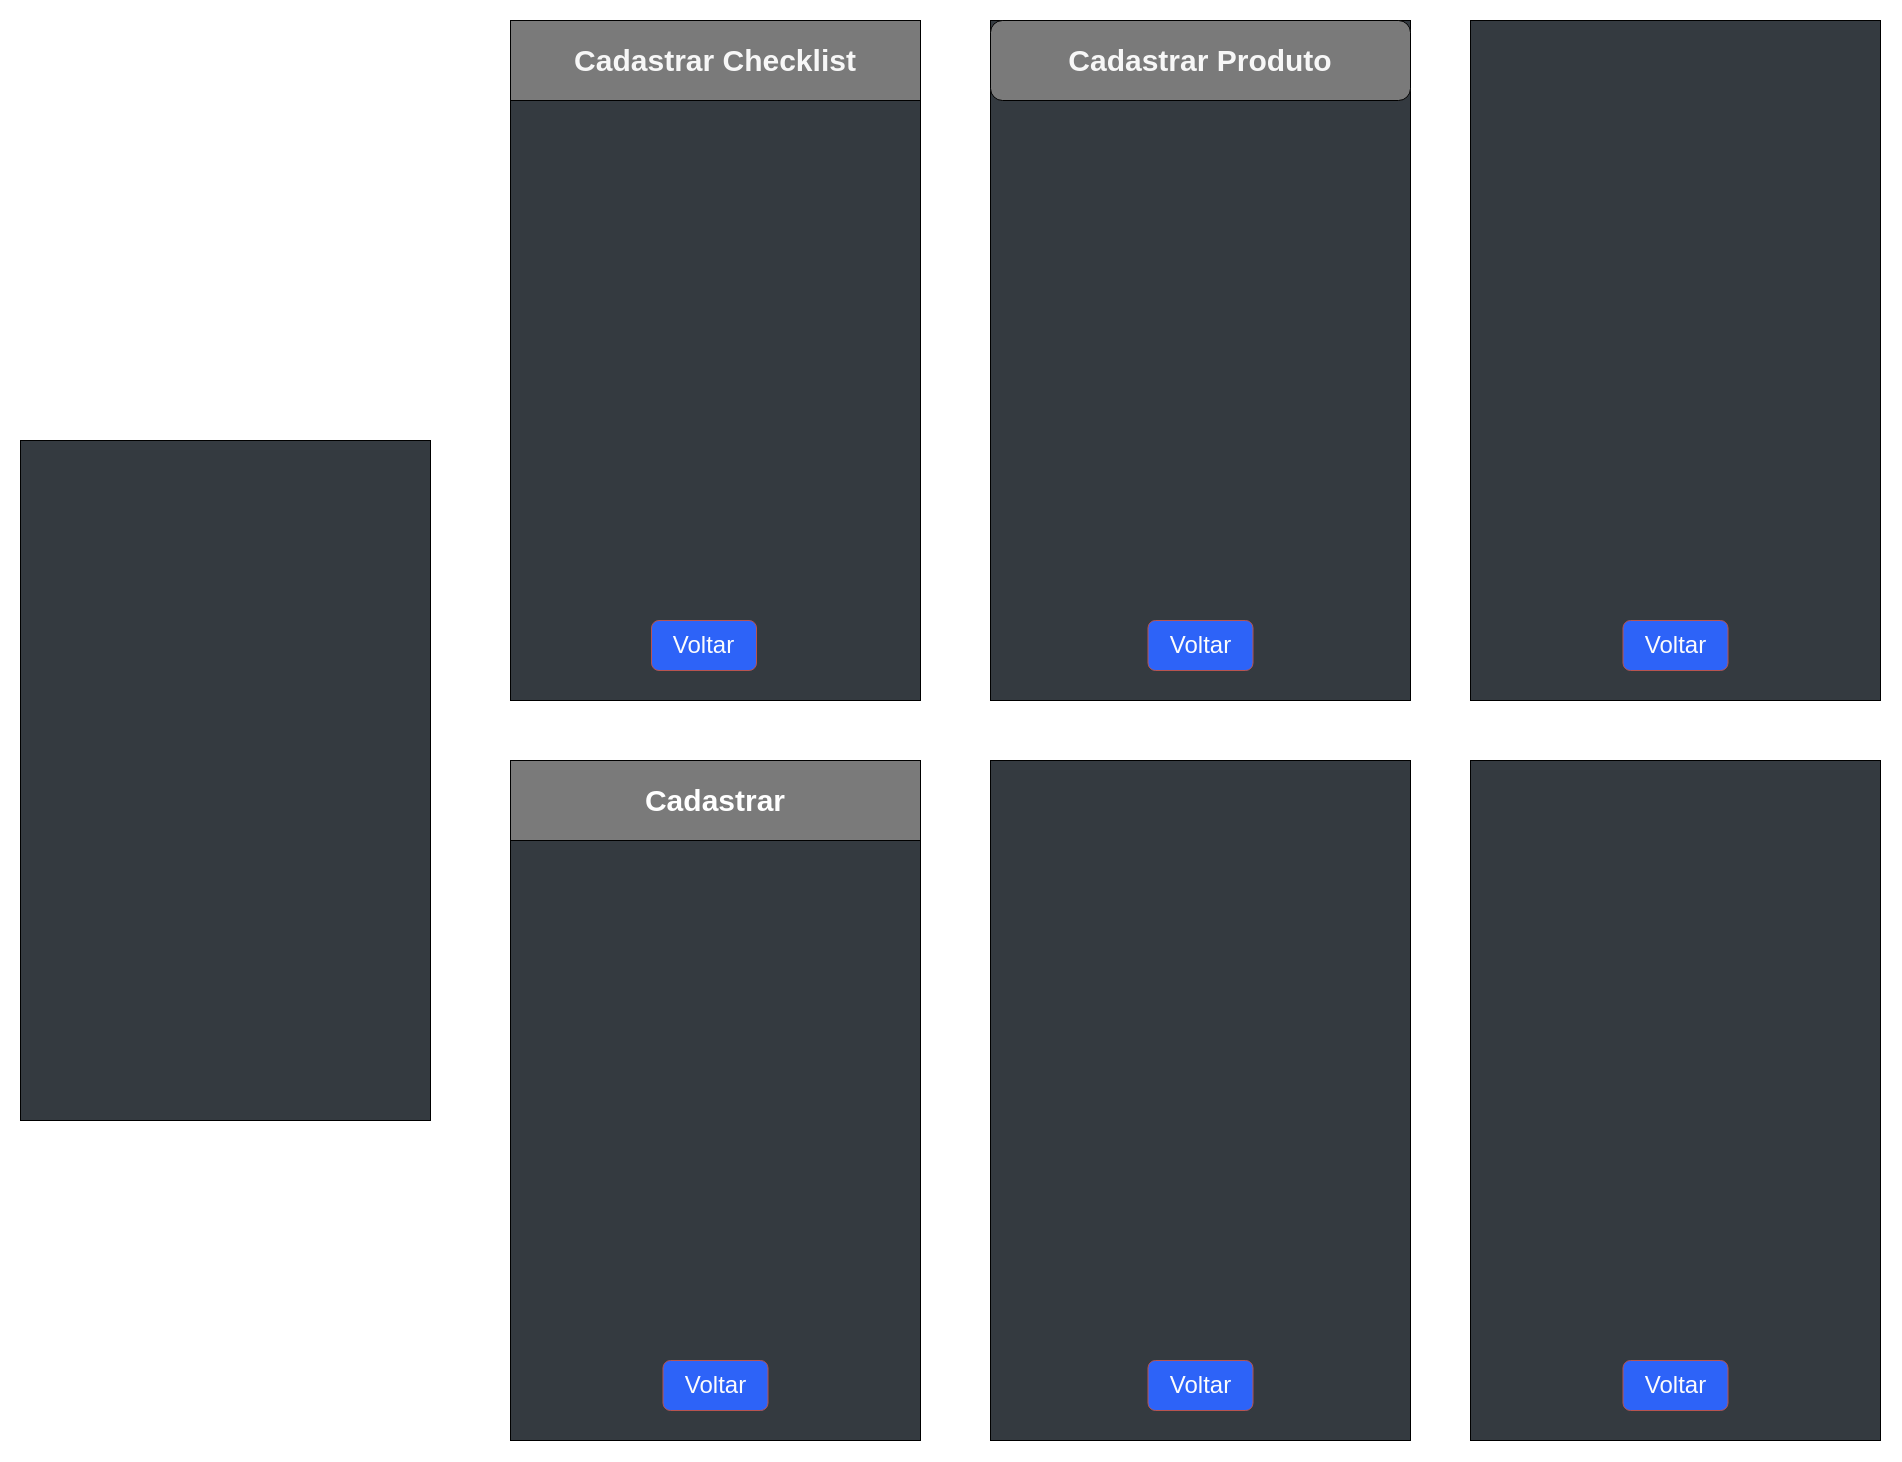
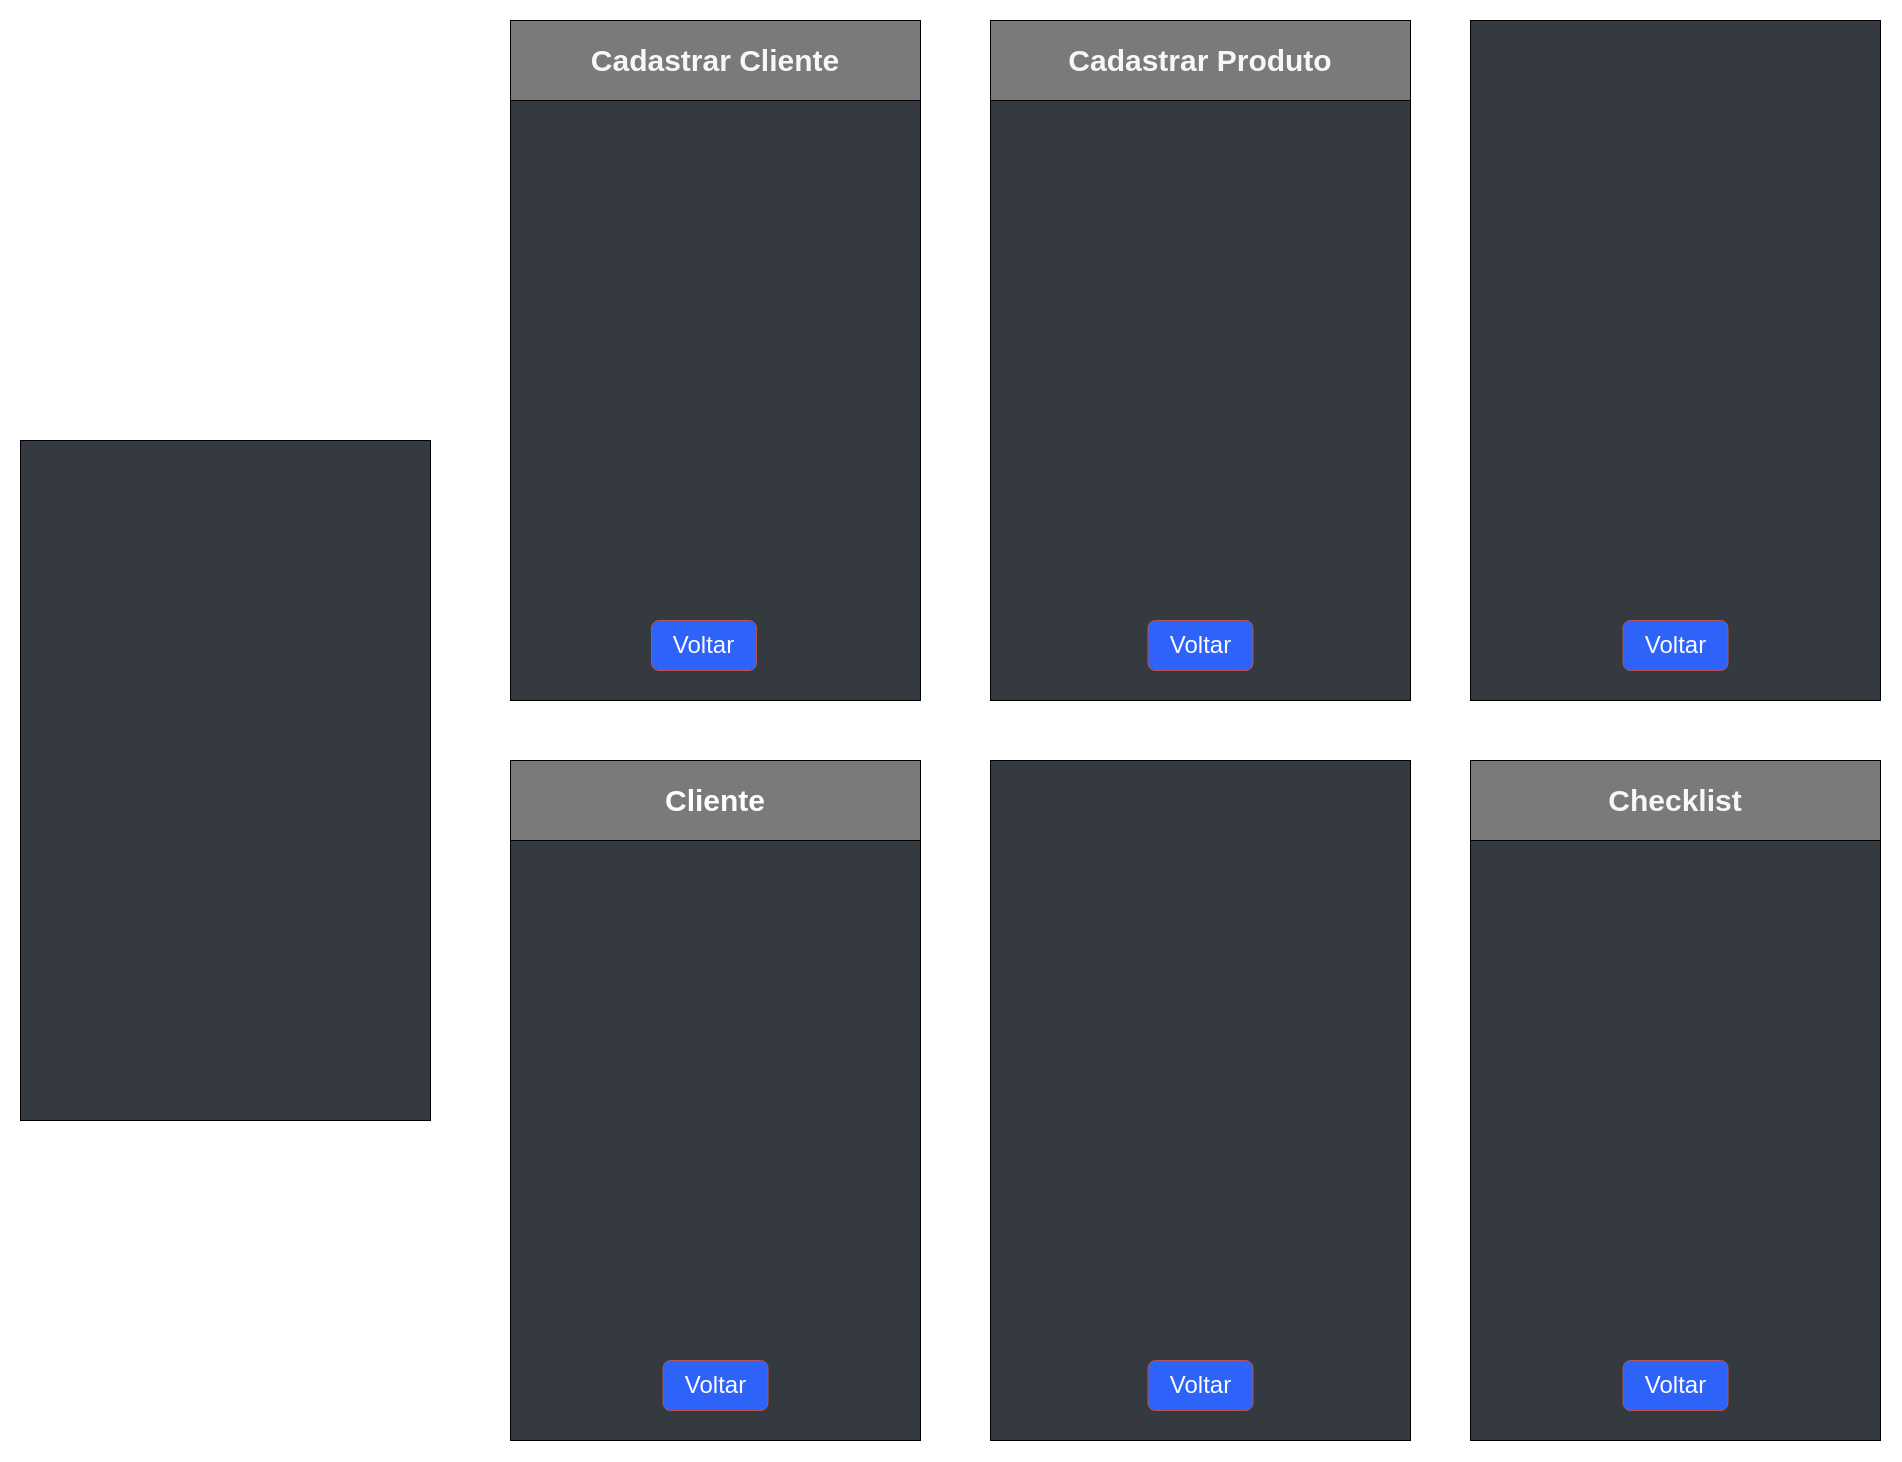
  <mxCell id="0" />
  <mxCell id="1" parent="0" />
  <mxCell id="2" value="" style="rounded=0;whiteSpace=wrap;html=1;fillColor=#343A40;" vertex="1" parent="1"><mxGeometry x="510" y="20" width="410" height="680" as="geometry" /></mxCell>
- <mxCell id="3" value="&lt;h3&gt;&lt;font color=&quot;#f7f7f7&quot; style=&quot;font-size: 30px;&quot;&gt;Cadastrar Checklist&lt;/font&gt;&lt;/h3&gt;" style="rounded=0;whiteSpace=wrap;html=1;fillColor=#7A7A7A;" vertex="1" parent="1"><mxGeometry x="510" y="20" width="410" height="80" as="geometry" /></mxCell>
+ <mxCell id="3" value="&lt;h3&gt;&lt;font color=&quot;#f7f7f7&quot; style=&quot;font-size: 30px;&quot;&gt;Cadastrar Cliente&lt;/font&gt;&lt;/h3&gt;" style="rounded=0;whiteSpace=wrap;html=1;fillColor=#7A7A7A;" vertex="1" parent="1"><mxGeometry x="510" y="20" width="410" height="80" as="geometry" /></mxCell>
  <mxCell id="4" value="" style="rounded=0;whiteSpace=wrap;html=1;fillColor=#343A40;" vertex="1" parent="1"><mxGeometry x="990" y="20" width="420" height="680" as="geometry" /></mxCell>
- <mxCell id="5" value="&lt;h3&gt;&lt;font color=&quot;#f7f7f7&quot; style=&quot;font-size: 30px;&quot;&gt;Cadastrar Produto&lt;/font&gt;&lt;/h3&gt;" style="whiteSpace=wrap;html=1;fillColor=#7A7A7A;rounded=1;" vertex="1" parent="1"><mxGeometry x="990" y="20" width="420" height="80" as="geometry" /></mxCell>
+ <mxCell id="5" value="&lt;h3&gt;&lt;font color=&quot;#f7f7f7&quot; style=&quot;font-size: 30px;&quot;&gt;Cadastrar Produto&lt;/font&gt;&lt;/h3&gt;" style="rounded=0;whiteSpace=wrap;html=1;fillColor=#7A7A7A;" vertex="1" parent="1"><mxGeometry x="990" y="20" width="420" height="80" as="geometry" /></mxCell>
  <mxCell id="6" value="" style="rounded=0;whiteSpace=wrap;html=1;fillColor=#343A40;" vertex="1" parent="1"><mxGeometry x="510" y="760" width="410" height="680" as="geometry" /></mxCell>
- <mxCell id="7" value="&lt;h3&gt;&lt;font color=&quot;#ffffff&quot; style=&quot;font-size: 30px;&quot;&gt;Cadastrar&lt;/font&gt;&lt;/h3&gt;" style="rounded=0;whiteSpace=wrap;html=1;fillColor=#7A7A7A;" vertex="1" parent="1"><mxGeometry x="510" y="760" width="410" height="80" as="geometry" /></mxCell>
+ <mxCell id="7" value="&lt;h3&gt;&lt;font color=&quot;#ffffff&quot; style=&quot;font-size: 30px;&quot;&gt;Cliente&lt;/font&gt;&lt;/h3&gt;" style="rounded=0;whiteSpace=wrap;html=1;fillColor=#7A7A7A;" vertex="1" parent="1"><mxGeometry x="510" y="760" width="410" height="80" as="geometry" /></mxCell>
  <mxCell id="8" value="" style="rounded=0;whiteSpace=wrap;html=1;fillColor=#343A40;" vertex="1" parent="1"><mxGeometry x="990" y="760" width="420" height="680" as="geometry" /></mxCell>
  <mxCell id="9" value="" style="rounded=0;whiteSpace=wrap;html=1;fillColor=#343A40;" vertex="1" parent="1"><mxGeometry x="1470" y="20" width="410" height="680" as="geometry" /></mxCell>
  <mxCell id="10" value="" style="rounded=0;whiteSpace=wrap;html=1;fillColor=#343A40;" vertex="1" parent="1"><mxGeometry x="1470" y="760" width="410" height="680" as="geometry" /></mxCell>
+ <mxCell id="11" value="&lt;h3&gt;&lt;font style=&quot;font-size: 30px;&quot; color=&quot;#f7f7f7&quot;&gt;Checklist&lt;/font&gt;&lt;/h3&gt;" style="rounded=0;whiteSpace=wrap;html=1;fillColor=#7A7A7A;" vertex="1" parent="1"><mxGeometry x="1470" y="760" width="410" height="80" as="geometry" /></mxCell>
  <mxCell id="12" value="&lt;font color=&quot;#fcfcfc&quot; style=&quot;font-size: 24px;&quot;&gt;Voltar&lt;/font&gt;" style="rounded=1;whiteSpace=wrap;html=1;fillColor=#2D63F8;strokeColor=#b85450;glass=0;shadow=0;" vertex="1" parent="1"><mxGeometry x="651" y="620" width="105" height="50" as="geometry" /></mxCell>
  <mxCell id="13" value="&lt;font color=&quot;#fcfcfc&quot; style=&quot;font-size: 24px;&quot;&gt;Voltar&lt;/font&gt;" style="rounded=1;whiteSpace=wrap;html=1;fillColor=#2D63F8;strokeColor=#b85450;glass=0;shadow=0;" vertex="1" parent="1"><mxGeometry x="1147.5" y="620" width="105" height="50" as="geometry" /></mxCell>
  <mxCell id="14" value="&lt;font color=&quot;#fcfcfc&quot; style=&quot;font-size: 24px;&quot;&gt;Voltar&lt;/font&gt;" style="rounded=1;whiteSpace=wrap;html=1;fillColor=#2D63F8;strokeColor=#b85450;glass=0;shadow=0;" vertex="1" parent="1"><mxGeometry x="662.5" y="1360" width="105" height="50" as="geometry" /></mxCell>
  <mxCell id="15" value="&lt;font color=&quot;#fcfcfc&quot; style=&quot;font-size: 24px;&quot;&gt;Voltar&lt;/font&gt;" style="rounded=1;whiteSpace=wrap;html=1;fillColor=#2D63F8;strokeColor=#b85450;glass=0;shadow=0;" vertex="1" parent="1"><mxGeometry x="1147.5" y="1360" width="105" height="50" as="geometry" /></mxCell>
  <mxCell id="16" value="&lt;font color=&quot;#fcfcfc&quot; style=&quot;font-size: 24px;&quot;&gt;Voltar&lt;/font&gt;" style="rounded=1;whiteSpace=wrap;html=1;fillColor=#2D63F8;strokeColor=#b85450;glass=0;shadow=0;" vertex="1" parent="1"><mxGeometry x="1622.5" y="620" width="105" height="50" as="geometry" /></mxCell>
  <mxCell id="17" value="&lt;font color=&quot;#fcfcfc&quot; style=&quot;font-size: 24px;&quot;&gt;Voltar&lt;/font&gt;" style="rounded=1;whiteSpace=wrap;html=1;fillColor=#2D63F8;strokeColor=#b85450;glass=0;shadow=0;" vertex="1" parent="1"><mxGeometry x="1622.5" y="1360" width="105" height="50" as="geometry" /></mxCell>
  <mxCell id="18" value="" style="rounded=0;whiteSpace=wrap;html=1;fillColor=#343a40;" vertex="1" parent="1"><mxGeometry x="20" y="440" width="410" height="680" as="geometry" /></mxCell>
